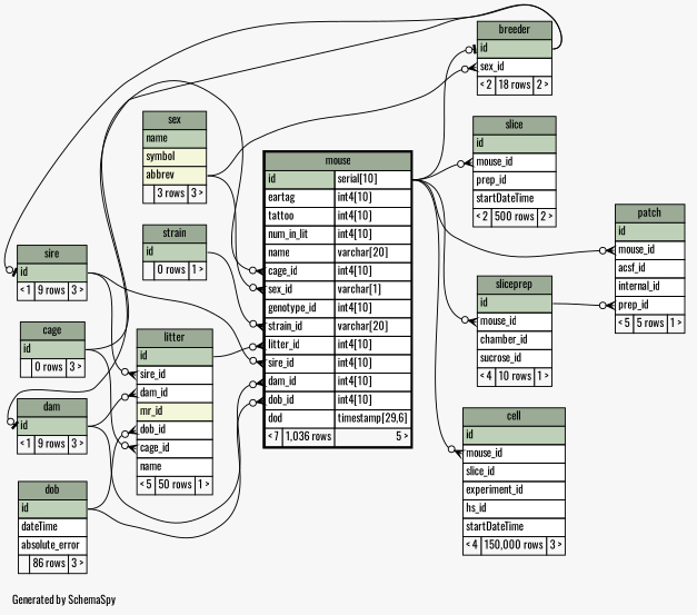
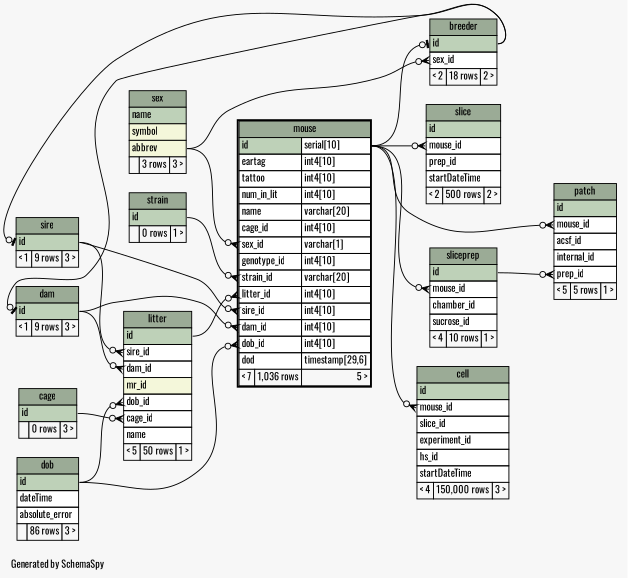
  digraph {
    bgcolor="#f7f7f7"
    fontname=Oswald
    fontsize=11
    label="\nGenerated by SchemaSpy"
    labeljust=l
    nodesep=0.18
    rankdir=RL
    ranksep=0.46
    node [fontname=Oswald fontsize=11 shape=plaintext]
    edge [arrowhead=none arrowsize=0.8 arrowtail=crowodot dir=back fontname=Oswald headport="id:e" tailport="mouse_id:w"]
    n1 [label=<     <TABLE BORDER="0" CELLBORDER="1" CELLSPACING="0" BGCOLOR="#ffffff">       <TR><TD COLSPAN="3" BGCOLOR="#9bab96" ALIGN="CENTER">breeder</TD></TR>       <TR><TD PORT="id" COLSPAN="3" BGCOLOR="#bed1b8" ALIGN="LEFT">id</TD></TR>       <TR><TD PORT="sex_id" COLSPAN="3" ALIGN="LEFT">sex_id</TD></TR>       <TR><TD ALIGN="LEFT" BGCOLOR="#f7f7f7">&lt; 2</TD><TD ALIGN="RIGHT" BGCOLOR="#f7f7f7">18 rows</TD><TD ALIGN="RIGHT" BGCOLOR="#f7f7f7">2 &gt;</TD></TR>     </TABLE>>]
    n2 [label=<     <TABLE BORDER="2" CELLBORDER="1" CELLSPACING="0" BGCOLOR="#ffffff">       <TR><TD COLSPAN="3" BGCOLOR="#9bab96" ALIGN="CENTER">mouse</TD></TR>       <TR><TD PORT="id" COLSPAN="2" BGCOLOR="#bed1b8" ALIGN="LEFT">id</TD><TD PORT="id.type" ALIGN="LEFT">serial[10]</TD></TR>       <TR><TD PORT="eartag" COLSPAN="2" ALIGN="LEFT">eartag</TD><TD PORT="eartag.type" ALIGN="LEFT">int4[10]</TD></TR>       <TR><TD PORT="tattoo" COLSPAN="2" ALIGN="LEFT">tattoo</TD><TD PORT="tattoo.type" ALIGN="LEFT">int4[10]</TD></TR>       <TR><TD PORT="num_in_lit" COLSPAN="2" ALIGN="LEFT">num_in_lit</TD><TD PORT="num_in_lit.type" ALIGN="LEFT">int4[10]</TD></TR>       <TR><TD PORT="name" COLSPAN="2" ALIGN="LEFT">name</TD><TD PORT="name.type" ALIGN="LEFT">varchar[20]</TD></TR>       <TR><TD PORT="cage_id" COLSPAN="2" ALIGN="LEFT">cage_id</TD><TD PORT="cage_id.type" ALIGN="LEFT">int4[10]</TD></TR>       <TR><TD PORT="sex_id" COLSPAN="2" ALIGN="LEFT">sex_id</TD><TD PORT="sex_id.type" ALIGN="LEFT">varchar[1]</TD></TR>       <TR><TD PORT="genotype_id" COLSPAN="2" ALIGN="LEFT">genotype_id</TD><TD PORT="genotype_id.type" ALIGN="LEFT">int4[10]</TD></TR>       <TR><TD PORT="strain_id" COLSPAN="2" ALIGN="LEFT">strain_id</TD><TD PORT="strain_id.type" ALIGN="LEFT">varchar[20]</TD></TR>       <TR><TD PORT="litter_id" COLSPAN="2" ALIGN="LEFT">litter_id</TD><TD PORT="litter_id.type" ALIGN="LEFT">int4[10]</TD></TR>       <TR><TD PORT="sire_id" COLSPAN="2" ALIGN="LEFT">sire_id</TD><TD PORT="sire_id.type" ALIGN="LEFT">int4[10]</TD></TR>       <TR><TD PORT="dam_id" COLSPAN="2" ALIGN="LEFT">dam_id</TD><TD PORT="dam_id.type" ALIGN="LEFT">int4[10]</TD></TR>       <TR><TD PORT="dob_id" COLSPAN="2" ALIGN="LEFT">dob_id</TD><TD PORT="dob_id.type" ALIGN="LEFT">int4[10]</TD></TR>       <TR><TD PORT="dod" COLSPAN="2" ALIGN="LEFT">dod</TD><TD PORT="dod.type" ALIGN="LEFT">timestamp[29,6]</TD></TR>       <TR><TD ALIGN="LEFT" BGCOLOR="#f7f7f7">&lt; 7</TD><TD ALIGN="RIGHT" BGCOLOR="#f7f7f7">1,036 rows</TD><TD ALIGN="RIGHT" BGCOLOR="#f7f7f7">5 &gt;</TD></TR>     </TABLE>>]
    n3 [label=<     <TABLE BORDER="0" CELLBORDER="1" CELLSPACING="0" BGCOLOR="#ffffff">       <TR><TD COLSPAN="3" BGCOLOR="#9bab96" ALIGN="CENTER">sex</TD></TR>       <TR><TD PORT="name" COLSPAN="3" BGCOLOR="#bed1b8" ALIGN="LEFT">name</TD></TR>       <TR><TD PORT="symbol" COLSPAN="3" BGCOLOR="#f4f7da" ALIGN="LEFT">symbol</TD></TR>       <TR><TD PORT="abbrev" COLSPAN="3" BGCOLOR="#f4f7da" ALIGN="LEFT">abbrev</TD></TR>       <TR><TD ALIGN="LEFT" BGCOLOR="#f7f7f7">  </TD><TD ALIGN="RIGHT" BGCOLOR="#f7f7f7">3 rows</TD><TD ALIGN="RIGHT" BGCOLOR="#f7f7f7">3 &gt;</TD></TR>     </TABLE>>]
    n4 [label=<     <TABLE BORDER="0" CELLBORDER="1" CELLSPACING="0" BGCOLOR="#ffffff">       <TR><TD COLSPAN="3" BGCOLOR="#9bab96" ALIGN="CENTER">dam</TD></TR>       <TR><TD PORT="id" COLSPAN="3" BGCOLOR="#bed1b8" ALIGN="LEFT">id</TD></TR>       <TR><TD ALIGN="LEFT" BGCOLOR="#f7f7f7">&lt; 1</TD><TD ALIGN="RIGHT" BGCOLOR="#f7f7f7">9 rows</TD><TD ALIGN="RIGHT" BGCOLOR="#f7f7f7">3 &gt;</TD></TR>     </TABLE>>]
    n5 [label=<     <TABLE BORDER="0" CELLBORDER="1" CELLSPACING="0" BGCOLOR="#ffffff">       <TR><TD COLSPAN="3" BGCOLOR="#9bab96" ALIGN="CENTER">litter</TD></TR>       <TR><TD PORT="id" COLSPAN="3" BGCOLOR="#bed1b8" ALIGN="LEFT">id</TD></TR>       <TR><TD PORT="sire_id" COLSPAN="3" ALIGN="LEFT">sire_id</TD></TR>       <TR><TD PORT="dam_id" COLSPAN="3" ALIGN="LEFT">dam_id</TD></TR>       <TR><TD PORT="mr_id" COLSPAN="3" BGCOLOR="#f4f7da" ALIGN="LEFT">mr_id</TD></TR>       <TR><TD PORT="dob_id" COLSPAN="3" ALIGN="LEFT">dob_id</TD></TR>       <TR><TD PORT="cage_id" COLSPAN="3" ALIGN="LEFT">cage_id</TD></TR>       <TR><TD PORT="name" COLSPAN="3" ALIGN="LEFT">name</TD></TR>       <TR><TD ALIGN="LEFT" BGCOLOR="#f7f7f7">&lt; 5</TD><TD ALIGN="RIGHT" BGCOLOR="#f7f7f7">50 rows</TD><TD ALIGN="RIGHT" BGCOLOR="#f7f7f7">1 &gt;</TD></TR>     </TABLE>>]
    n6 [label=<     <TABLE BORDER="0" CELLBORDER="1" CELLSPACING="0" BGCOLOR="#ffffff">       <TR><TD COLSPAN="3" BGCOLOR="#9bab96" ALIGN="CENTER">cage</TD></TR>       <TR><TD PORT="id" COLSPAN="3" BGCOLOR="#bed1b8" ALIGN="LEFT">id</TD></TR>       <TR><TD ALIGN="LEFT" BGCOLOR="#f7f7f7">  </TD><TD ALIGN="RIGHT" BGCOLOR="#f7f7f7">0 rows</TD><TD ALIGN="RIGHT" BGCOLOR="#f7f7f7">3 &gt;</TD></TR>     </TABLE>>]
    n7 [label=<     <TABLE BORDER="0" CELLBORDER="1" CELLSPACING="0" BGCOLOR="#ffffff">       <TR><TD COLSPAN="3" BGCOLOR="#9bab96" ALIGN="CENTER">dob</TD></TR>       <TR><TD PORT="id" COLSPAN="3" BGCOLOR="#bed1b8" ALIGN="LEFT">id</TD></TR>       <TR><TD PORT="dateTime" COLSPAN="3" ALIGN="LEFT">dateTime</TD></TR>       <TR><TD PORT="absolute_error" COLSPAN="3" ALIGN="LEFT">absolute_error</TD></TR>       <TR><TD ALIGN="LEFT" BGCOLOR="#f7f7f7">  </TD><TD ALIGN="RIGHT" BGCOLOR="#f7f7f7">86 rows</TD><TD ALIGN="RIGHT" BGCOLOR="#f7f7f7">3 &gt;</TD></TR>     </TABLE>>]
    n8 [label=<     <TABLE BORDER="0" CELLBORDER="1" CELLSPACING="0" BGCOLOR="#ffffff">       <TR><TD COLSPAN="3" BGCOLOR="#9bab96" ALIGN="CENTER">sire</TD></TR>       <TR><TD PORT="id" COLSPAN="3" BGCOLOR="#bed1b8" ALIGN="LEFT">id</TD></TR>       <TR><TD ALIGN="LEFT" BGCOLOR="#f7f7f7">&lt; 1</TD><TD ALIGN="RIGHT" BGCOLOR="#f7f7f7">9 rows</TD><TD ALIGN="RIGHT" BGCOLOR="#f7f7f7">3 &gt;</TD></TR>     </TABLE>>]
    n9 [label=<     <TABLE BORDER="0" CELLBORDER="1" CELLSPACING="0" BGCOLOR="#ffffff">       <TR><TD COLSPAN="3" BGCOLOR="#9bab96" ALIGN="CENTER">strain</TD></TR>       <TR><TD PORT="id" COLSPAN="3" BGCOLOR="#bed1b8" ALIGN="LEFT">id</TD></TR>       <TR><TD ALIGN="LEFT" BGCOLOR="#f7f7f7">  </TD><TD ALIGN="RIGHT" BGCOLOR="#f7f7f7">0 rows</TD><TD ALIGN="RIGHT" BGCOLOR="#f7f7f7">1 &gt;</TD></TR>     </TABLE>>]
    n10 [label=<     <TABLE BORDER="0" CELLBORDER="1" CELLSPACING="0" BGCOLOR="#ffffff">       <TR><TD COLSPAN="3" BGCOLOR="#9bab96" ALIGN="CENTER">cell</TD></TR>       <TR><TD PORT="id" COLSPAN="3" BGCOLOR="#bed1b8" ALIGN="LEFT">id</TD></TR>       <TR><TD PORT="mouse_id" COLSPAN="3" ALIGN="LEFT">mouse_id</TD></TR>       <TR><TD PORT="slice_id" COLSPAN="3" ALIGN="LEFT">slice_id</TD></TR>       <TR><TD PORT="experiment_id" COLSPAN="3" ALIGN="LEFT">experiment_id</TD></TR>       <TR><TD PORT="hs_id" COLSPAN="3" ALIGN="LEFT">hs_id</TD></TR>       <TR><TD PORT="startDateTime" COLSPAN="3" ALIGN="LEFT">startDateTime</TD></TR>       <TR><TD ALIGN="LEFT" BGCOLOR="#f7f7f7">&lt; 4</TD><TD ALIGN="RIGHT" BGCOLOR="#f7f7f7">150,000 rows</TD><TD ALIGN="RIGHT" BGCOLOR="#f7f7f7">3 &gt;</TD></TR>     </TABLE>>]
    n11 [label=<     <TABLE BORDER="0" CELLBORDER="1" CELLSPACING="0" BGCOLOR="#ffffff">       <TR><TD COLSPAN="3" BGCOLOR="#9bab96" ALIGN="CENTER">slice</TD></TR>       <TR><TD PORT="id" COLSPAN="3" BGCOLOR="#bed1b8" ALIGN="LEFT">id</TD></TR>       <TR><TD PORT="mouse_id" COLSPAN="3" ALIGN="LEFT">mouse_id</TD></TR>       <TR><TD PORT="prep_id" COLSPAN="3" ALIGN="LEFT">prep_id</TD></TR>       <TR><TD PORT="startDateTime" COLSPAN="3" ALIGN="LEFT">startDateTime</TD></TR>       <TR><TD ALIGN="LEFT" BGCOLOR="#f7f7f7">&lt; 2</TD><TD ALIGN="RIGHT" BGCOLOR="#f7f7f7">500 rows</TD><TD ALIGN="RIGHT" BGCOLOR="#f7f7f7">2 &gt;</TD></TR>     </TABLE>>]
    n12 [label=<     <TABLE BORDER="0" CELLBORDER="1" CELLSPACING="0" BGCOLOR="#ffffff">       <TR><TD COLSPAN="3" BGCOLOR="#9bab96" ALIGN="CENTER">patch</TD></TR>       <TR><TD PORT="id" COLSPAN="3" BGCOLOR="#bed1b8" ALIGN="LEFT">id</TD></TR>       <TR><TD PORT="mouse_id" COLSPAN="3" ALIGN="LEFT">mouse_id</TD></TR>       <TR><TD PORT="acsf_id" COLSPAN="3" ALIGN="LEFT">acsf_id</TD></TR>       <TR><TD PORT="internal_id" COLSPAN="3" ALIGN="LEFT">internal_id</TD></TR>       <TR><TD PORT="prep_id" COLSPAN="3" ALIGN="LEFT">prep_id</TD></TR>       <TR><TD ALIGN="LEFT" BGCOLOR="#f7f7f7">&lt; 5</TD><TD ALIGN="RIGHT" BGCOLOR="#f7f7f7">5 rows</TD><TD ALIGN="RIGHT" BGCOLOR="#f7f7f7">1 &gt;</TD></TR>     </TABLE>>]
    n13 [label=<     <TABLE BORDER="0" CELLBORDER="1" CELLSPACING="0" BGCOLOR="#ffffff">       <TR><TD COLSPAN="3" BGCOLOR="#9bab96" ALIGN="CENTER">sliceprep</TD></TR>       <TR><TD PORT="id" COLSPAN="3" BGCOLOR="#bed1b8" ALIGN="LEFT">id</TD></TR>       <TR><TD PORT="mouse_id" COLSPAN="3" ALIGN="LEFT">mouse_id</TD></TR>       <TR><TD PORT="chamber_id" COLSPAN="3" ALIGN="LEFT">chamber_id</TD></TR>       <TR><TD PORT="sucrose_id" COLSPAN="3" ALIGN="LEFT">sucrose_id</TD></TR>       <TR><TD ALIGN="LEFT" BGCOLOR="#f7f7f7">&lt; 4</TD><TD ALIGN="RIGHT" BGCOLOR="#f7f7f7">10 rows</TD><TD ALIGN="RIGHT" BGCOLOR="#f7f7f7">1 &gt;</TD></TR>     </TABLE>>]
    n1 -> n2 [arrowtail=teeodot headport="id.type:e" tailport="id:w"]
    n1 -> n3 [headport="abbrev:e" tailport="sex_id:w"]
    n2 -> n3 [headport="abbrev:e" tailport="sex_id:w"]
    n2 -> n4 [tailport="dam_id:w"]
    n2 -> n5 [tailport="litter_id:w"]
-   n2 -> n6 [tailport="cage_id:w"]
    n2 -> n7 [tailport="dob_id:w"]
    n2 -> n8 [tailport="sire_id:w"]
    n2 -> n9 [tailport="strain_id:w"]
    n4 -> n1 [arrowtail=teeodot tailport="id:w"]
    n5 -> n4 [tailport="dam_id:w"]
    n5 -> n6 [tailport="cage_id:w"]
    n5 -> n7 [tailport="dob_id:w"]
    n5 -> n8 [tailport="sire_id:w"]
    n8 -> n1 [arrowtail=teeodot tailport="id:w"]
    n10 -> n2 [headport="id.type:e"]
    n11 -> n2 [headport="id.type:e"]
    n12 -> n2 [headport="id.type:e"]
    n12 -> n13 [tailport="prep_id:w"]
    n13 -> n2 [headport="id.type:e"]
  }
